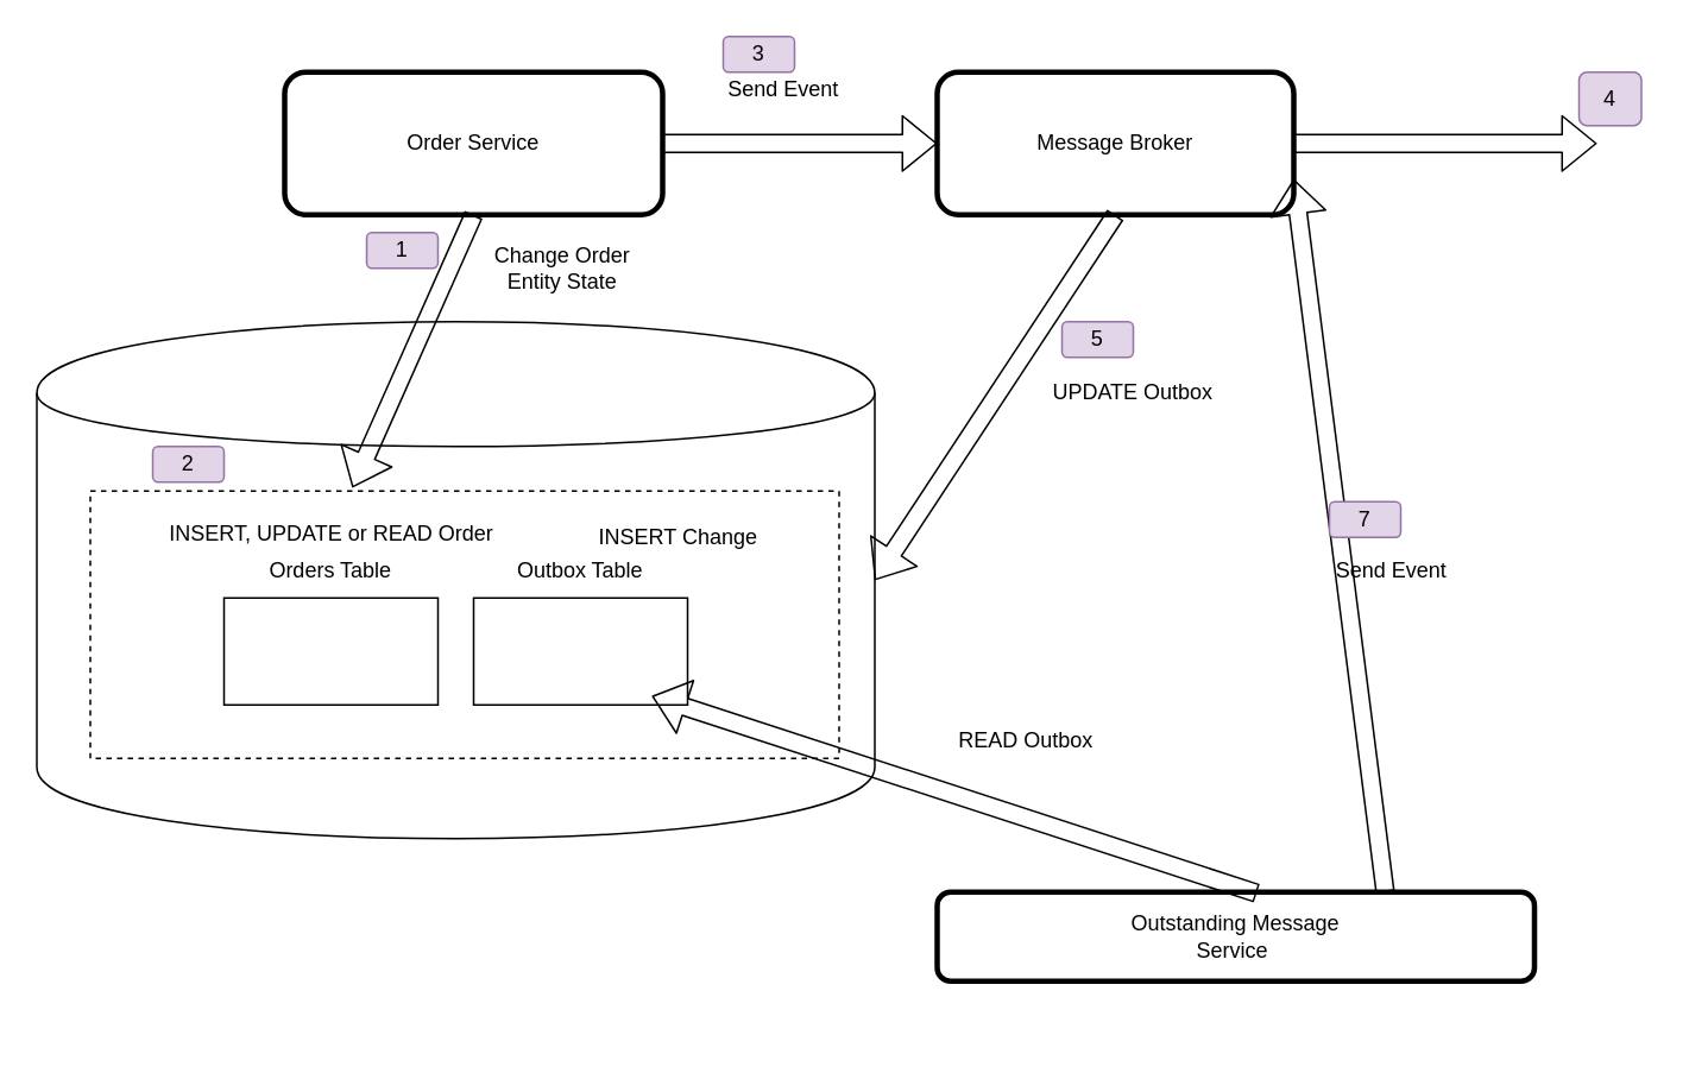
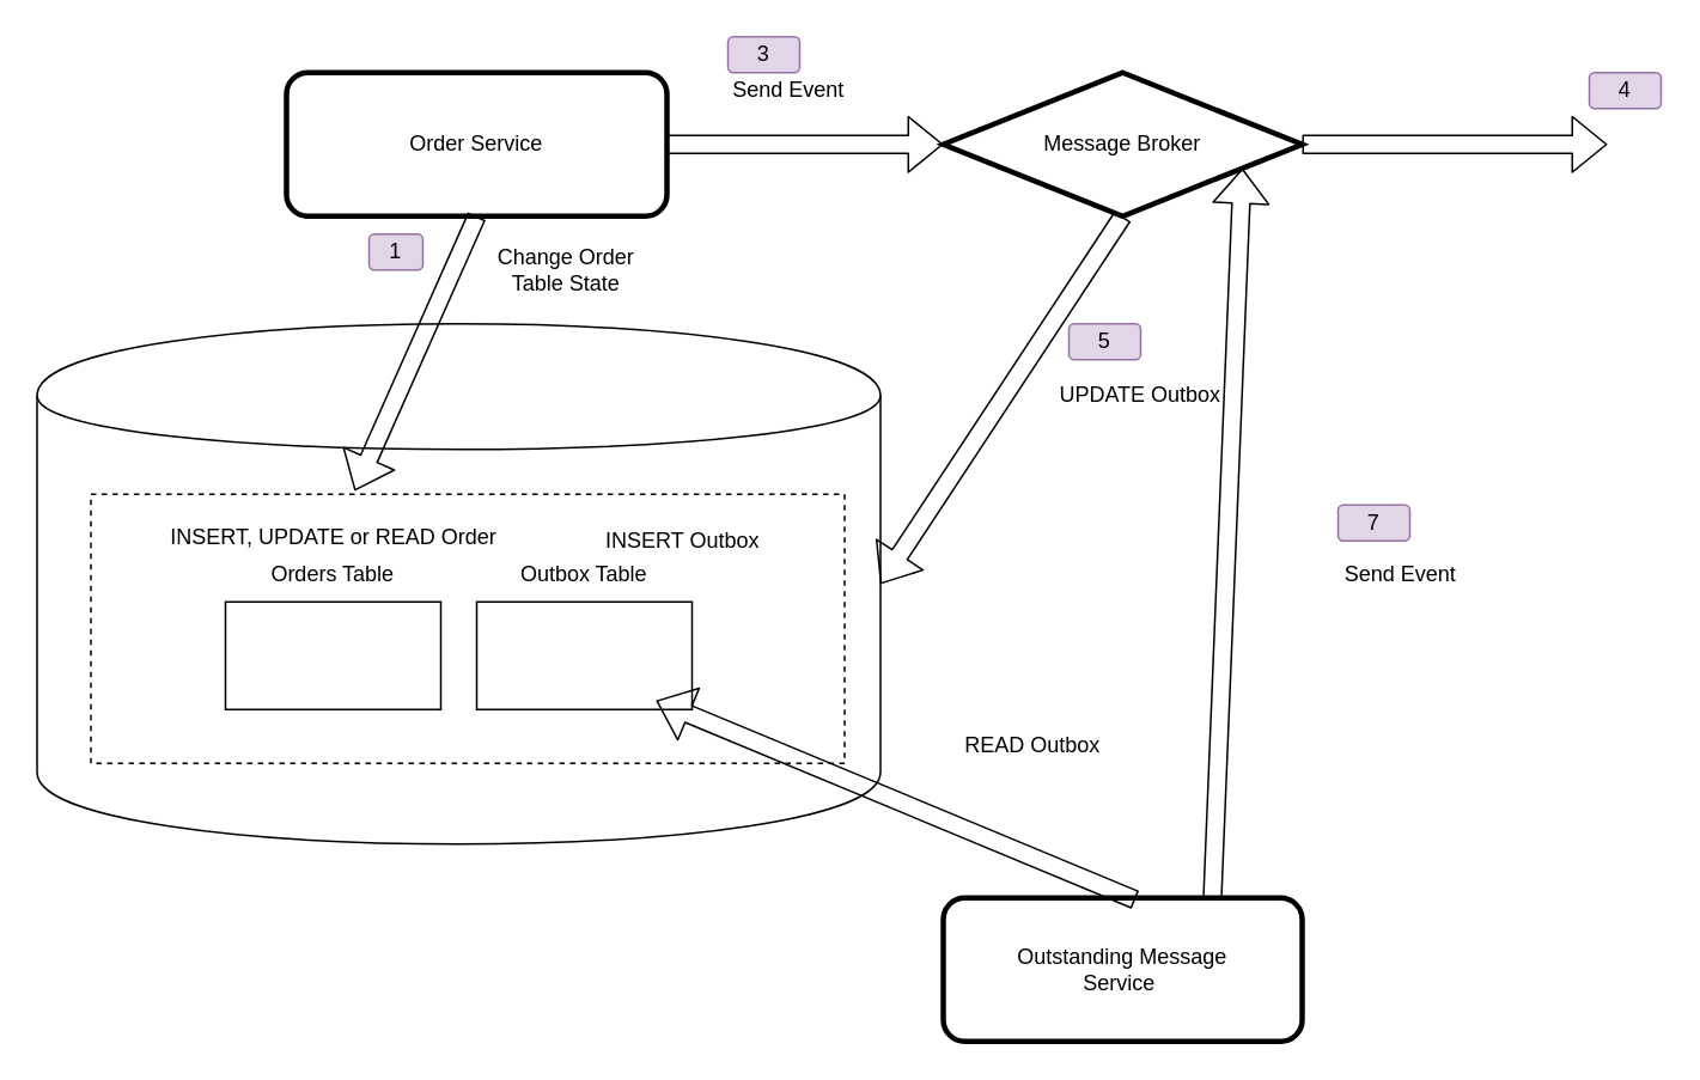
  <mxCell id="0" />
  <mxCell id="1" parent="0" />
  <mxCell id="2" value="" style="shape=cylinder;whiteSpace=wrap;html=1;boundedLbl=1;backgroundOutline=1;" parent="1" vertex="1"><mxGeometry x="20" y="180" width="470" height="290" as="geometry" /></mxCell>
  <mxCell id="3" value="" style="rounded=0;whiteSpace=wrap;html=1;" parent="1" vertex="1"><mxGeometry x="125" y="335" width="120" height="60" as="geometry" /></mxCell>
  <mxCell id="4" value="Orders Table" style="text;html=1;strokeColor=none;fillColor=none;align=center;verticalAlign=middle;whiteSpace=wrap;rounded=0;" parent="1" vertex="1"><mxGeometry x="145" y="310" width="80" height="20" as="geometry" /></mxCell>
  <mxCell id="5" value="" style="rounded=0;whiteSpace=wrap;html=1;" parent="1" vertex="1"><mxGeometry x="265" y="335" width="120" height="60" as="geometry" /></mxCell>
  <mxCell id="6" value="Outbox Table" style="text;html=1;strokeColor=none;fillColor=none;align=center;verticalAlign=middle;whiteSpace=wrap;rounded=0;" parent="1" vertex="1"><mxGeometry x="285" y="310" width="80" height="20" as="geometry" /></mxCell>
  <mxCell id="7" value="" style="rounded=0;whiteSpace=wrap;html=1;fillColor=none;dashed=1;" parent="1" vertex="1"><mxGeometry x="50" y="275" width="420" height="150" as="geometry" /></mxCell>
  <mxCell id="8" value="INSERT, UPDATE or READ Order" style="text;html=1;strokeColor=none;fillColor=none;align=center;verticalAlign=middle;whiteSpace=wrap;rounded=0;dashed=1;" parent="1" vertex="1"><mxGeometry x="62.5" y="290" width="245" height="18" as="geometry" /></mxCell>
- <mxCell id="9" value="INSERT Change" style="text;html=1;strokeColor=none;fillColor=none;align=center;verticalAlign=middle;whiteSpace=wrap;rounded=0;dashed=1;" parent="1" vertex="1"><mxGeometry x="300" y="292" width="160" height="18" as="geometry" /></mxCell>
+ <mxCell id="9" value="INSERT Outbox" style="text;html=1;strokeColor=none;fillColor=none;align=center;verticalAlign=middle;whiteSpace=wrap;rounded=0;dashed=1;" parent="1" vertex="1"><mxGeometry x="300" y="292" width="160" height="18" as="geometry" /></mxCell>
  <mxCell id="10" value="Order Service" style="rounded=1;whiteSpace=wrap;html=1;fillColor=none;strokeWidth=3;" parent="1" vertex="1"><mxGeometry x="159" y="40" width="212" height="80" as="geometry" /></mxCell>
  <mxCell id="11" value="" style="shape=flexArrow;endArrow=classic;html=1;entryX=0.35;entryY=-0.013;entryDx=0;entryDy=0;entryPerimeter=0;exitX=0.5;exitY=1;exitDx=0;exitDy=0;" parent="1" source="10" target="7" edge="1"><mxGeometry width="50" height="50" relative="1" as="geometry"><mxPoint x="240" y="180" as="sourcePoint" /><mxPoint x="290" y="130" as="targetPoint" /></mxGeometry></mxCell>
- <mxCell id="12" value="Change Order Entity State" style="text;html=1;strokeColor=none;fillColor=none;align=center;verticalAlign=middle;whiteSpace=wrap;rounded=0;" parent="1" vertex="1"><mxGeometry x="270" y="140" width="90" height="20" as="geometry" /></mxCell>
- <mxCell id="13" value="Message Broker" style="rounded=1;whiteSpace=wrap;html=1;strokeWidth=3;fillColor=none;" parent="1" vertex="1"><mxGeometry x="525" y="40" width="200" height="80" as="geometry" /></mxCell>
+ <mxCell id="12" value="Change Order Table State" style="text;html=1;strokeColor=none;fillColor=none;align=center;verticalAlign=middle;whiteSpace=wrap;rounded=0;" parent="1" vertex="1"><mxGeometry x="270" y="140" width="90" height="20" as="geometry" /></mxCell>
+ <mxCell id="13" value="Message Broker" style="rhombus;whiteSpace=wrap;html=1;strokeWidth=3;fillColor=none;" parent="1" vertex="1"><mxGeometry x="525" y="40" width="200" height="80" as="geometry" /></mxCell>
  <mxCell id="14" value="" style="shape=flexArrow;endArrow=classic;html=1;entryX=0;entryY=0.5;entryDx=0;entryDy=0;exitX=1;exitY=0.5;exitDx=0;exitDy=0;" parent="1" source="10" target="13" edge="1"><mxGeometry width="50" height="50" relative="1" as="geometry"><mxPoint x="275" y="130" as="sourcePoint" /><mxPoint x="207" y="283" as="targetPoint" /></mxGeometry></mxCell>
  <mxCell id="15" value="Send Event" style="text;html=1;strokeColor=none;fillColor=none;align=center;verticalAlign=middle;whiteSpace=wrap;rounded=0;" parent="1" vertex="1"><mxGeometry x="394" y="40" width="90" height="20" as="geometry" /></mxCell>
  <mxCell id="16" value="" style="shape=flexArrow;endArrow=classic;html=1;entryX=1;entryY=0.5;entryDx=0;entryDy=0;exitX=0.5;exitY=1;exitDx=0;exitDy=0;" parent="1" source="13" target="2" edge="1"><mxGeometry width="50" height="50" relative="1" as="geometry"><mxPoint x="585" y="139.5" as="sourcePoint" /><mxPoint x="739" y="139.5" as="targetPoint" /></mxGeometry></mxCell>
  <mxCell id="17" value="UPDATE Outbox" style="text;html=1;strokeColor=none;fillColor=none;align=center;verticalAlign=middle;whiteSpace=wrap;rounded=0;" parent="1" vertex="1"><mxGeometry x="585" y="210" width="100" height="20" as="geometry" /></mxCell>
  <mxCell id="18" value="" style="shape=flexArrow;endArrow=classic;html=1;exitX=1;exitY=0.5;exitDx=0;exitDy=0;" parent="1" source="13" edge="1"><mxGeometry width="50" height="50" relative="1" as="geometry"><mxPoint x="775" y="100" as="sourcePoint" /><mxPoint x="895" y="80" as="targetPoint" /></mxGeometry></mxCell>
- <mxCell id="19" value="Outstanding Message&lt;br&gt;Service&amp;nbsp;" style="rounded=1;whiteSpace=wrap;html=1;strokeWidth=3;fillColor=none;" parent="1" vertex="1"><mxGeometry x="525" y="500" width="335" height="50" as="geometry" /></mxCell>
+ <mxCell id="19" value="Outstanding Message&lt;br&gt;Service&amp;nbsp;" style="rounded=1;whiteSpace=wrap;html=1;strokeWidth=3;fillColor=none;" parent="1" vertex="1"><mxGeometry x="525" y="500" width="200" height="80" as="geometry" /></mxCell>
  <mxCell id="20" value="" style="shape=flexArrow;endArrow=classic;html=1;exitX=0.535;exitY=0.013;exitDx=0;exitDy=0;exitPerimeter=0;entryX=0.75;entryY=0.767;entryDx=0;entryDy=0;entryPerimeter=0;" parent="1" source="19" target="7" edge="1"><mxGeometry width="50" height="50" relative="1" as="geometry"><mxPoint x="245" y="650" as="sourcePoint" /><mxPoint x="465" y="490" as="targetPoint" /></mxGeometry></mxCell>
  <mxCell id="21" value="READ Outbox" style="text;html=1;strokeColor=none;fillColor=none;align=center;verticalAlign=middle;whiteSpace=wrap;rounded=0;" parent="1" vertex="1"><mxGeometry x="525" y="405" width="100" height="20" as="geometry" /></mxCell>
  <mxCell id="22" value="" style="shape=flexArrow;endArrow=classic;html=1;entryX=1;entryY=0.75;entryDx=0;entryDy=0;exitX=0.75;exitY=0;exitDx=0;exitDy=0;" parent="1" source="19" target="13" edge="1"><mxGeometry width="50" height="50" relative="1" as="geometry"><mxPoint x="648" y="390" as="sourcePoint" /><mxPoint x="802" y="390" as="targetPoint" /></mxGeometry></mxCell>
  <mxCell id="23" value="Send Event" style="text;html=1;strokeColor=none;fillColor=none;align=center;verticalAlign=middle;whiteSpace=wrap;rounded=0;" parent="1" vertex="1"><mxGeometry x="735" y="310" width="90" height="20" as="geometry" /></mxCell>
- <mxCell id="24" value="1" style="text;html=1;strokeColor=#9673a6;fillColor=#e1d5e7;align=center;verticalAlign=middle;whiteSpace=wrap;rounded=1;" parent="1" vertex="1"><mxGeometry x="205" y="130" width="40" height="20" as="geometry" /></mxCell>
- <mxCell id="25" value="2" style="text;html=1;strokeColor=#9673a6;fillColor=#e1d5e7;align=center;verticalAlign=middle;whiteSpace=wrap;rounded=1;" parent="1" vertex="1"><mxGeometry x="85" y="250" width="40" height="20" as="geometry" /></mxCell>
+ <mxCell id="24" value="1" style="text;html=1;strokeColor=#9673a6;fillColor=#e1d5e7;align=center;verticalAlign=middle;whiteSpace=wrap;rounded=1;" parent="1" vertex="1"><mxGeometry x="205" y="130" width="30" height="20" as="geometry" /></mxCell>
  <mxCell id="26" value="3" style="text;html=1;strokeColor=#9673a6;fillColor=#e1d5e7;align=center;verticalAlign=middle;whiteSpace=wrap;rounded=1;" parent="1" vertex="1"><mxGeometry x="405" y="20" width="40" height="20" as="geometry" /></mxCell>
- <mxCell id="27" value="4" style="text;html=1;strokeColor=#9673a6;fillColor=#e1d5e7;align=center;verticalAlign=middle;whiteSpace=wrap;rounded=1;" parent="1" vertex="1"><mxGeometry x="885" y="40" width="35" height="30" as="geometry" /></mxCell>
+ <mxCell id="27" value="4" style="text;html=1;strokeColor=#9673a6;fillColor=#e1d5e7;align=center;verticalAlign=middle;whiteSpace=wrap;rounded=1;" parent="1" vertex="1"><mxGeometry x="885" y="40" width="40" height="20" as="geometry" /></mxCell>
  <mxCell id="28" value="5" style="text;html=1;strokeColor=#9673a6;fillColor=#e1d5e7;align=center;verticalAlign=middle;whiteSpace=wrap;rounded=1;" parent="1" vertex="1"><mxGeometry x="595" y="180" width="40" height="20" as="geometry" /></mxCell>
  <mxCell id="29" value="7" style="text;html=1;strokeColor=#9673a6;fillColor=#e1d5e7;align=center;verticalAlign=middle;whiteSpace=wrap;rounded=1;" parent="1" vertex="1"><mxGeometry x="745" y="281" width="40" height="20" as="geometry" /></mxCell>
